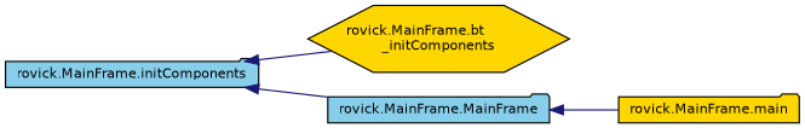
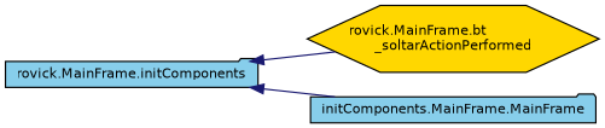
  digraph {
    rankdir=LR
    node [color=black fillcolor=gold fontname=Helvetica fontsize=10 shape=folder style=filled]
    edge [color=midnightblue dir=back fontname=Helvetica fontsize=10 labelfontname=Helvetica labelfontsize=10 style=solid]
-   n1 [fontcolor=black height=0.2 label="rovick.MainFrame.bt\l_initComponents" shape=hexagon width=0.4]
+   n1 [fontcolor=black height=0.2 label="rovick.MainFrame.bt\l_soltarActionPerformed" shape=hexagon width=0.4]
    n2 [fillcolor=skyblue height=0.2 label="rovick.MainFrame.initComponents" width=0.4]
-   n3 [fillcolor=skyblue height=0.2 label="rovick.MainFrame.MainFrame" width=0.4]
-   n4 [height=0.2 label="rovick.MainFrame.main" width=0.4]
+   n3 [fillcolor=skyblue height=0.2 label="initComponents.MainFrame.MainFrame" width=0.4]
    n2 -> n1
    n2 -> n3
-   n3 -> n4
  }
